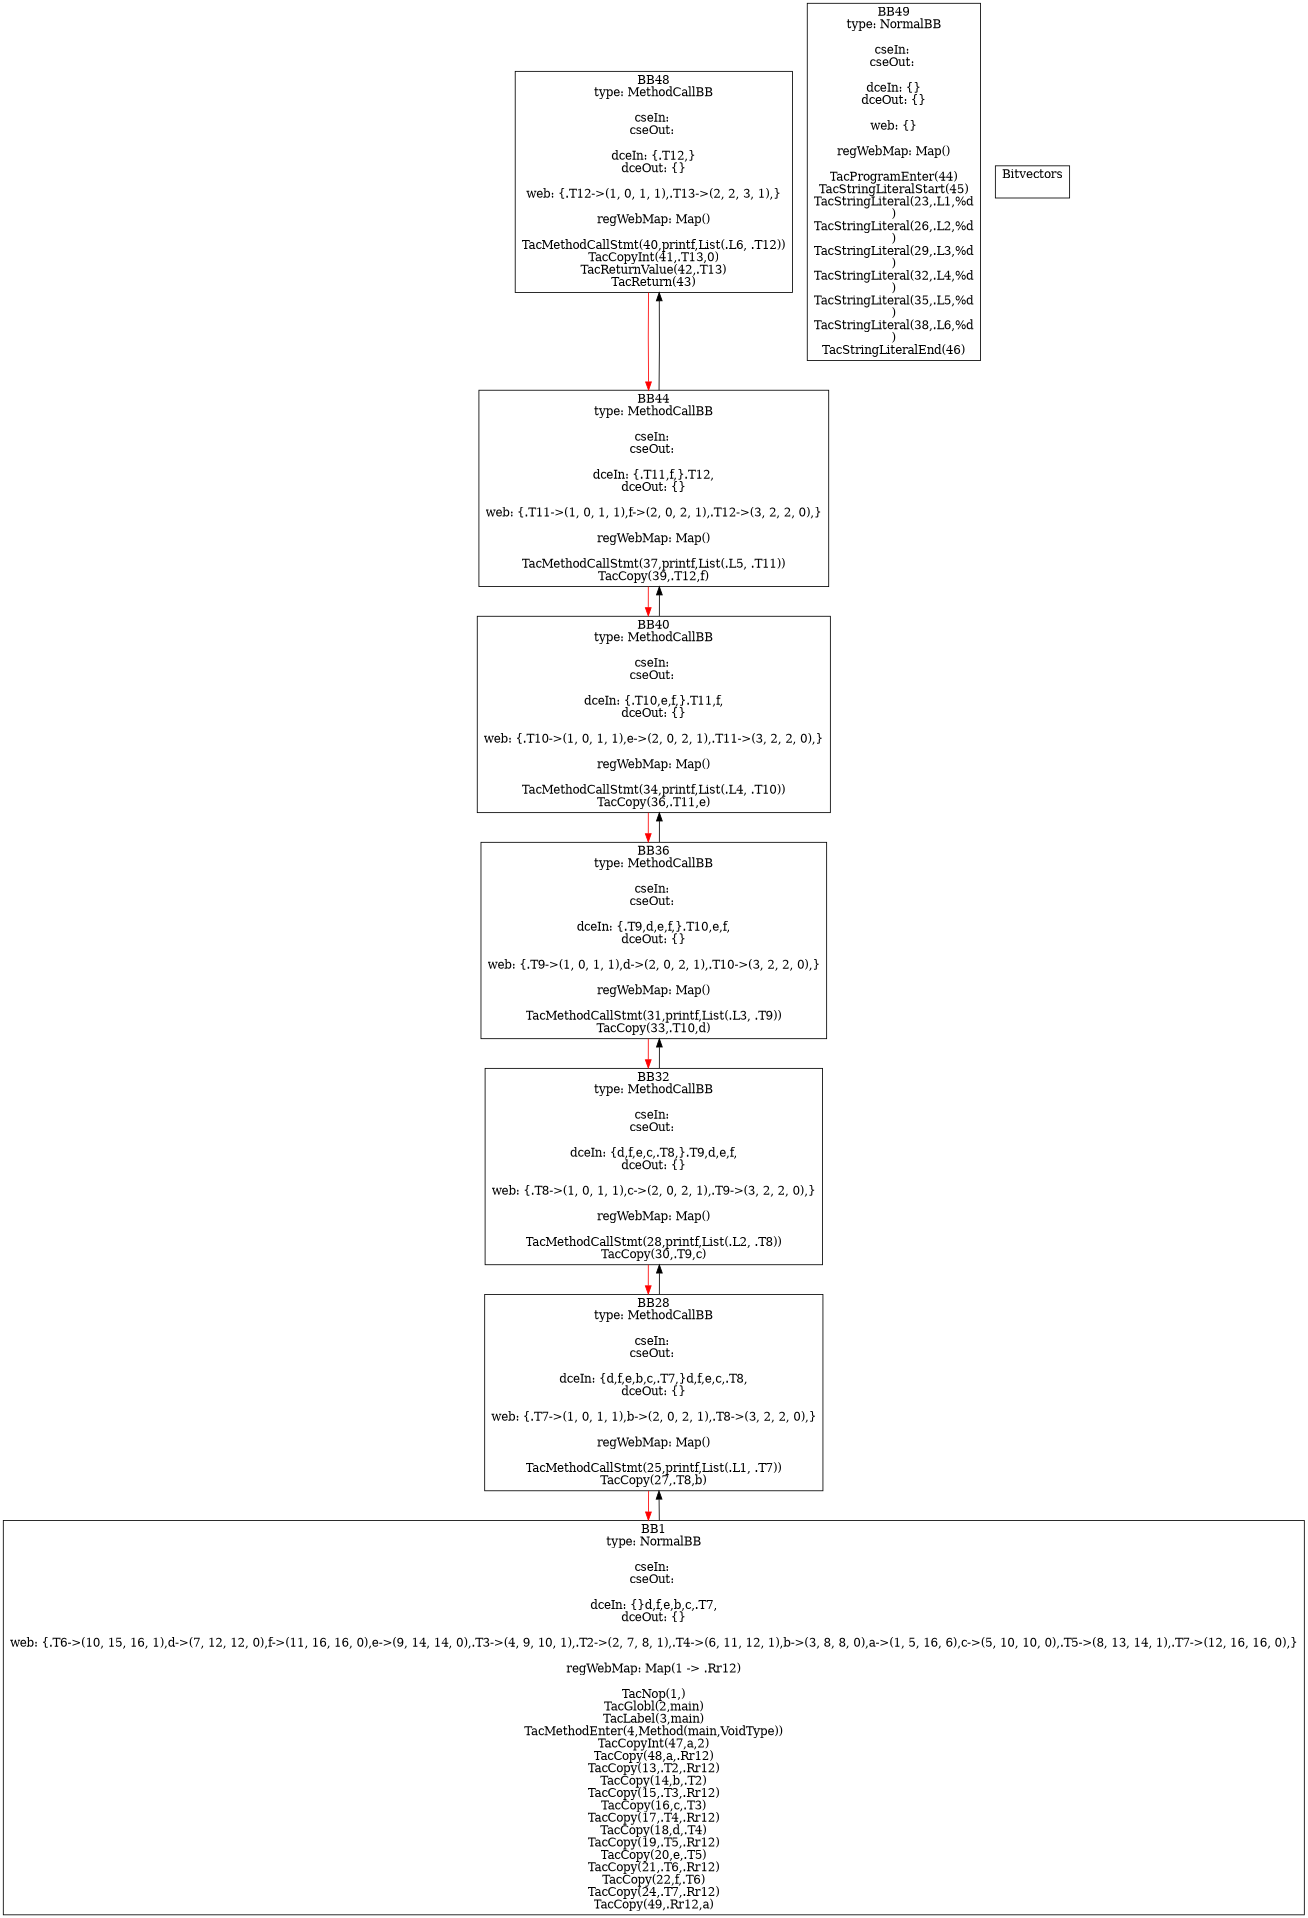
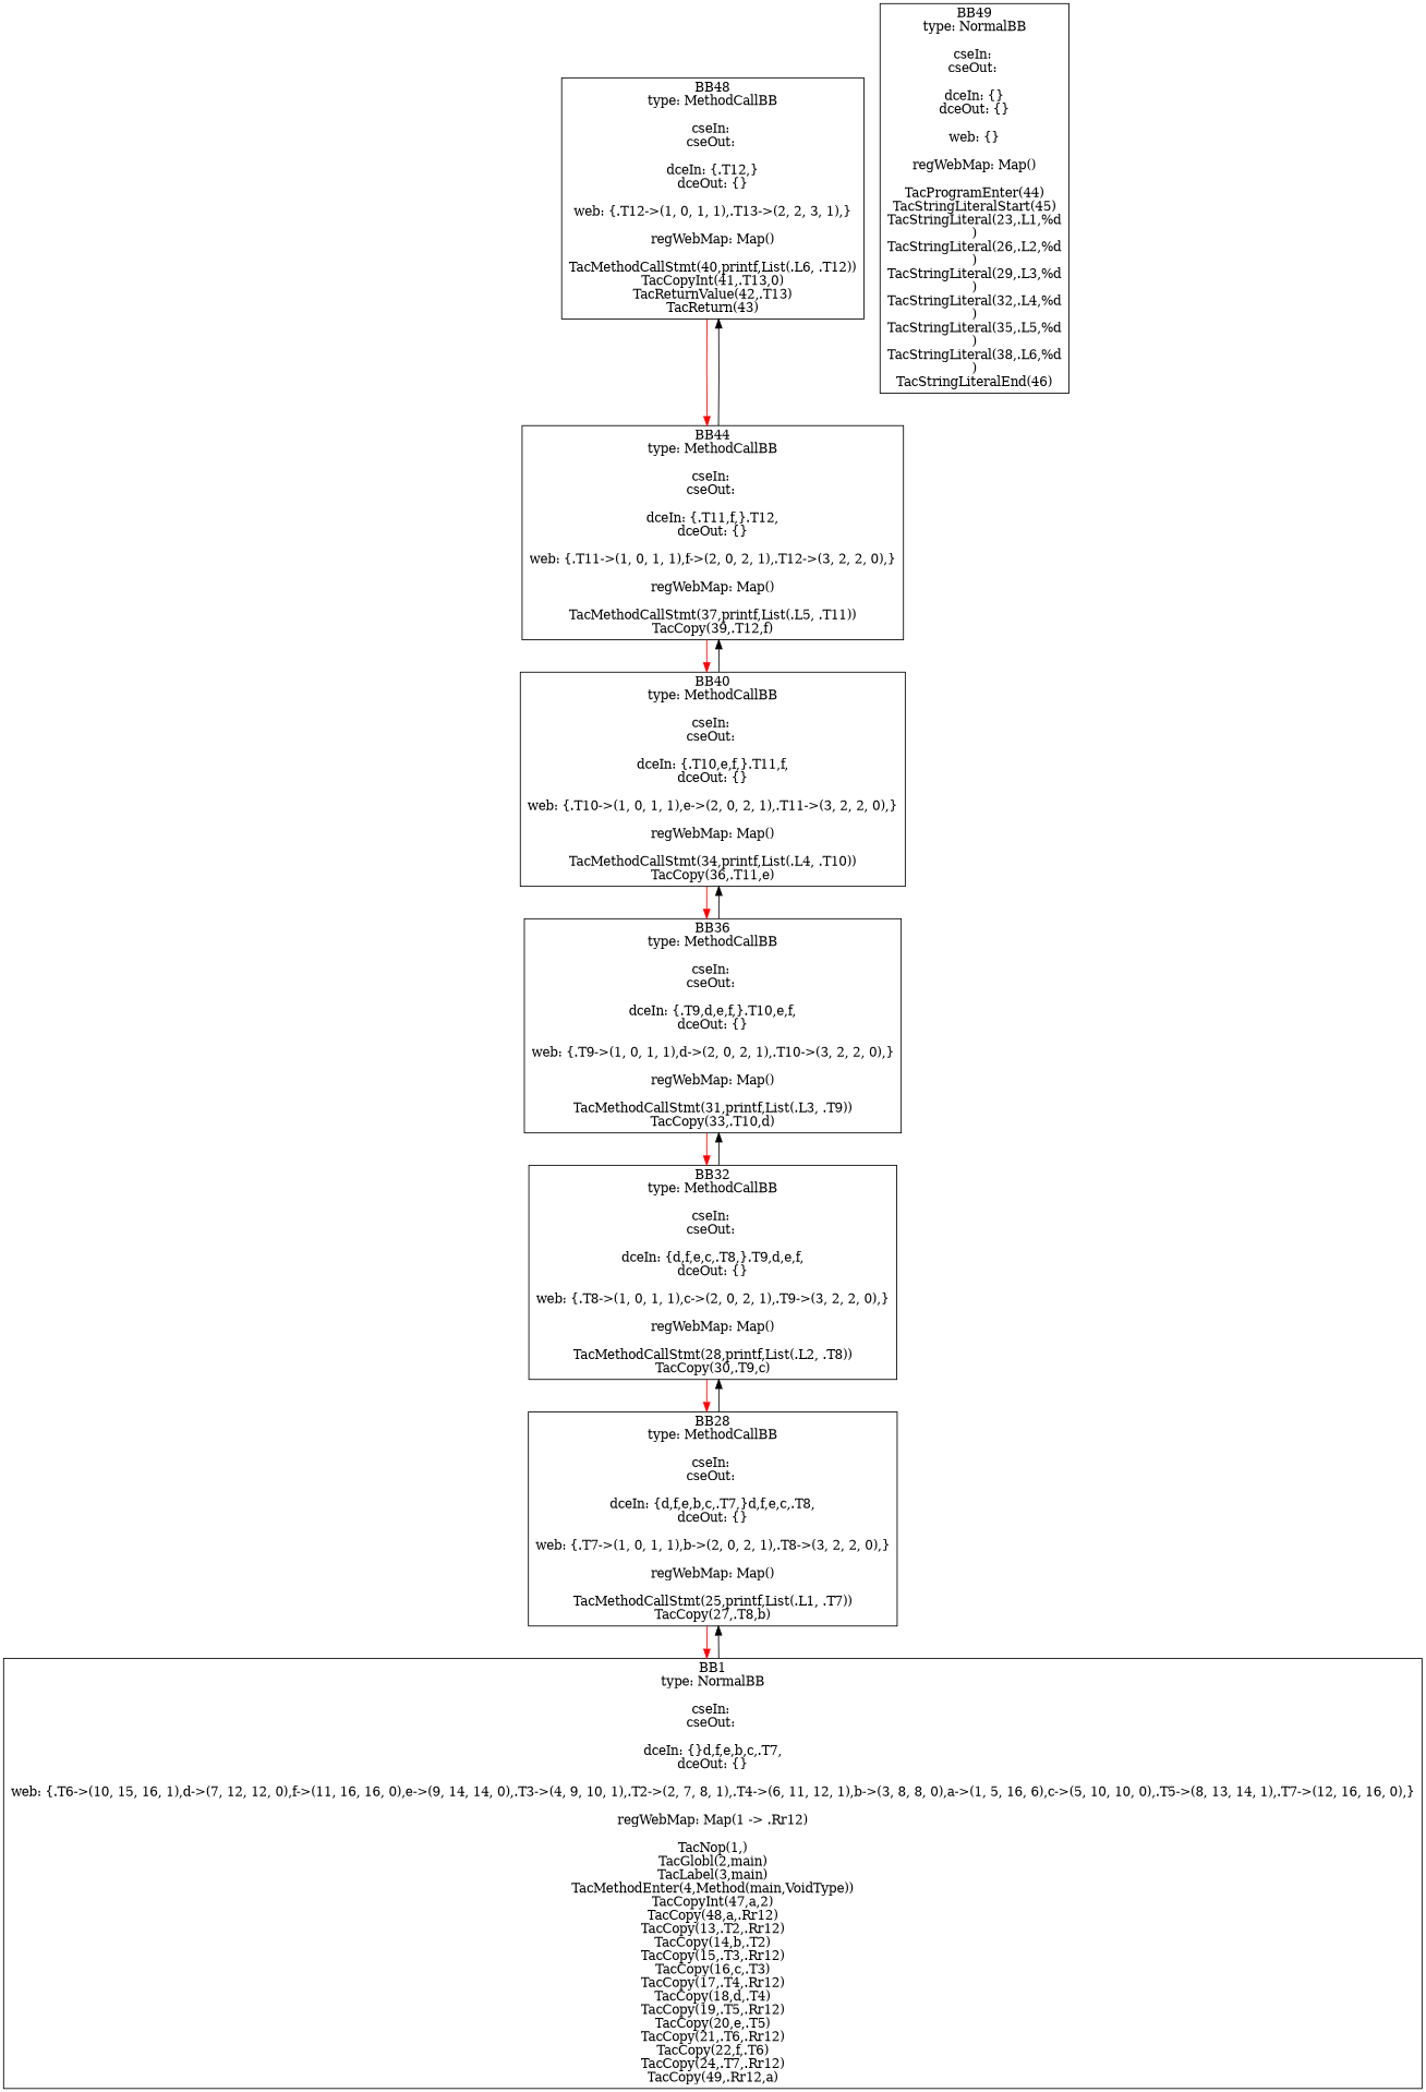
  digraph {
    node [shape=box]
    n1 [label="BB48\ntype: MethodCallBB\n\ncseIn: \ncseOut: \n\ndceIn: {.T12,}\ndceOut: {}\n\nweb: {.T12->(1, 0, 1, 1),.T13->(2, 2, 3, 1),}\n\nregWebMap: Map()\n\nTacMethodCallStmt(40,printf,List(.L6, .T12))\nTacCopyInt(41,.T13,0)\nTacReturnValue(42,.T13)\nTacReturn(43)"]
    n2 [label="BB44\ntype: MethodCallBB\n\ncseIn: \ncseOut: \n\ndceIn: {.T11,f,}.T12,\ndceOut: {}\n\nweb: {.T11->(1, 0, 1, 1),f->(2, 0, 2, 1),.T12->(3, 2, 2, 0),}\n\nregWebMap: Map()\n\nTacMethodCallStmt(37,printf,List(.L5, .T11))\nTacCopy(39,.T12,f)"]
    n3 [label="BB1\ntype: NormalBB\n\ncseIn: \ncseOut: \n\ndceIn: {}d,f,e,b,c,.T7,\ndceOut: {}\n\nweb: {.T6->(10, 15, 16, 1),d->(7, 12, 12, 0),f->(11, 16, 16, 0),e->(9, 14, 14, 0),.T3->(4, 9, 10, 1),.T2->(2, 7, 8, 1),.T4->(6, 11, 12, 1),b->(3, 8, 8, 0),a->(1, 5, 16, 6),c->(5, 10, 10, 0),.T5->(8, 13, 14, 1),.T7->(12, 16, 16, 0),}\n\nregWebMap: Map(1 -> .Rr12)\n\nTacNop(1,)\nTacGlobl(2,main)\nTacLabel(3,main)\nTacMethodEnter(4,Method(main,VoidType))\nTacCopyInt(47,a,2)\nTacCopy(48,a,.Rr12)\nTacCopy(13,.T2,.Rr12)\nTacCopy(14,b,.T2)\nTacCopy(15,.T3,.Rr12)\nTacCopy(16,c,.T3)\nTacCopy(17,.T4,.Rr12)\nTacCopy(18,d,.T4)\nTacCopy(19,.T5,.Rr12)\nTacCopy(20,e,.T5)\nTacCopy(21,.T6,.Rr12)\nTacCopy(22,f,.T6)\nTacCopy(24,.T7,.Rr12)\nTacCopy(49,.Rr12,a)"]
    n4 [label="BB28\ntype: MethodCallBB\n\ncseIn: \ncseOut: \n\ndceIn: {d,f,e,b,c,.T7,}d,f,e,c,.T8,\ndceOut: {}\n\nweb: {.T7->(1, 0, 1, 1),b->(2, 0, 2, 1),.T8->(3, 2, 2, 0),}\n\nregWebMap: Map()\n\nTacMethodCallStmt(25,printf,List(.L1, .T7))\nTacCopy(27,.T8,b)"]
    n5 [label="BB32\ntype: MethodCallBB\n\ncseIn: \ncseOut: \n\ndceIn: {d,f,e,c,.T8,}.T9,d,e,f,\ndceOut: {}\n\nweb: {.T8->(1, 0, 1, 1),c->(2, 0, 2, 1),.T9->(3, 2, 2, 0),}\n\nregWebMap: Map()\n\nTacMethodCallStmt(28,printf,List(.L2, .T8))\nTacCopy(30,.T9,c)"]
    n6 [label="BB36\ntype: MethodCallBB\n\ncseIn: \ncseOut: \n\ndceIn: {.T9,d,e,f,}.T10,e,f,\ndceOut: {}\n\nweb: {.T9->(1, 0, 1, 1),d->(2, 0, 2, 1),.T10->(3, 2, 2, 0),}\n\nregWebMap: Map()\n\nTacMethodCallStmt(31,printf,List(.L3, .T9))\nTacCopy(33,.T10,d)"]
    n7 [label="BB40\ntype: MethodCallBB\n\ncseIn: \ncseOut: \n\ndceIn: {.T10,e,f,}.T11,f,\ndceOut: {}\n\nweb: {.T10->(1, 0, 1, 1),e->(2, 0, 2, 1),.T11->(3, 2, 2, 0),}\n\nregWebMap: Map()\n\nTacMethodCallStmt(34,printf,List(.L4, .T10))\nTacCopy(36,.T11,e)"]
    n8 [label="BB49\ntype: NormalBB\n\ncseIn: \ncseOut: \n\ndceIn: {}\ndceOut: {}\n\nweb: {}\n\nregWebMap: Map()\n\nTacProgramEnter(44)\nTacStringLiteralStart(45)\nTacStringLiteral(23,.L1,%d\n)\nTacStringLiteral(26,.L2,%d\n)\nTacStringLiteral(29,.L3,%d\n)\nTacStringLiteral(32,.L4,%d\n)\nTacStringLiteral(35,.L5,%d\n)\nTacStringLiteral(38,.L6,%d\n)\nTacStringLiteralEnd(46)"]
-   n9 [label="Bitvectors\n\n"]
    n1 -> n2 [color=red]
    n2 -> n1
    n2 -> n7 [color=red]
    n3 -> n4
    n4 -> n3 [color=red]
    n4 -> n5
    n5 -> n4 [color=red]
    n5 -> n6
    n6 -> n5 [color=red]
    n6 -> n7
    n7 -> n2
    n7 -> n6 [color=red]
  }
